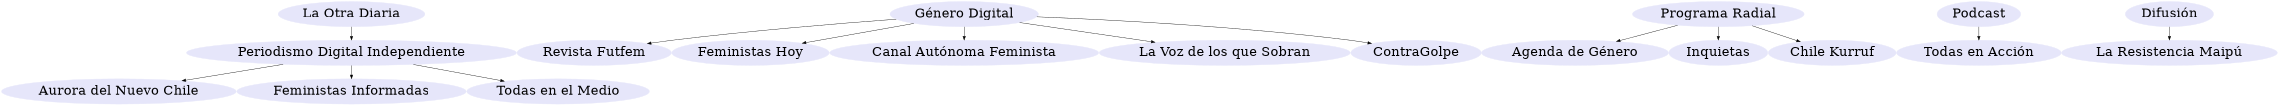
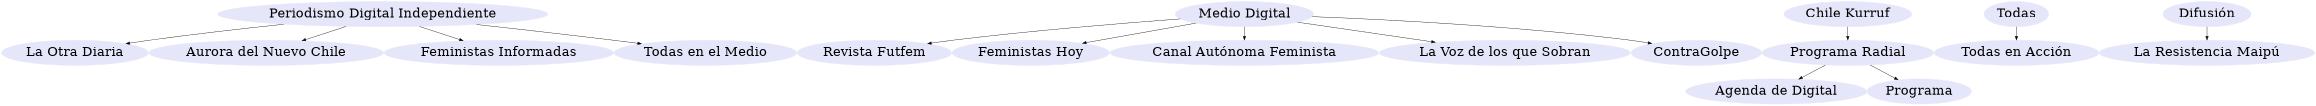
  digraph {
    nodesep=0
    rankdir=TB
    repulsiveforce=1
    node [color=lavender fontsize=36 style=filled]
    "Periodismo Digital Independiente"
    "La Otra Diaria"
    "Aurora del Nuevo Chile"
    "Feministas Informadas"
    n5 [label="Todas en el Medio"]
-   "Medio Digital" [label="Género Digital"]
+   "Medio Digital"
    "Revista Futfem"
    "Feministas Hoy"
    "Canal Autónoma Feminista"
    "La Voz de los que Sobran"
    ContraGolpe
    "Programa Radial"
-   "Agenda de Género"
-   Inquietas
+   "Agenda de Género" [label="Agenda de Digital"]
+   Inquietas [label=Programa]
    n15 [label="Chile Kurruf"]
-   Podcast
+   Podcast [label=Todas]
    "Todas en Acción"
    "Difusión"
    "La Resistencia Maipú"
-   "La Otra Diaria" -> "Periodismo Digital Independiente"
+   "Periodismo Digital Independiente" -> "La Otra Diaria"
    "Periodismo Digital Independiente" -> "Aurora del Nuevo Chile"
    "Periodismo Digital Independiente" -> "Feministas Informadas"
    "Periodismo Digital Independiente" -> n5
    "Medio Digital" -> "Revista Futfem"
    "Medio Digital" -> "Feministas Hoy"
    "Medio Digital" -> "Canal Autónoma Feminista"
    "Medio Digital" -> "La Voz de los que Sobran"
    "Medio Digital" -> ContraGolpe
    "Programa Radial" -> "Agenda de Género"
    "Programa Radial" -> Inquietas
-   "Programa Radial" -> n15
+   n15 -> "Programa Radial"
    Podcast -> "Todas en Acción"
    "Difusión" -> "La Resistencia Maipú"
  }
